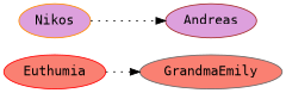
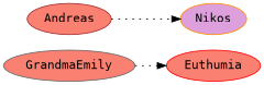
  digraph {
    fontname="DejaVu Sans Mono"
    rankdir=LR
    node [fillcolor=salmon fontname="DejaVu Sans Mono" style=filled]
    edge [fontname="DejaVu Sans Mono" style=dotted]
    GrandmaEmily [color=gray40]
    Euthumia [color=red]
-   Andreas [color=brown fillcolor=plum]
+   Andreas [color=brown]
    Nikos [color=darkorange fillcolor=plum]
-   Euthumia -> GrandmaEmily
-   Nikos -> Andreas [weight=5]
+   GrandmaEmily -> Euthumia
+   Andreas -> Nikos [weight=5]
  }
